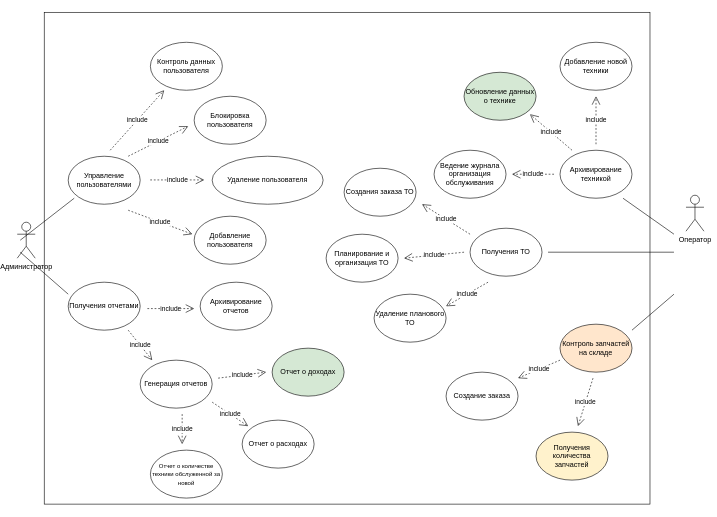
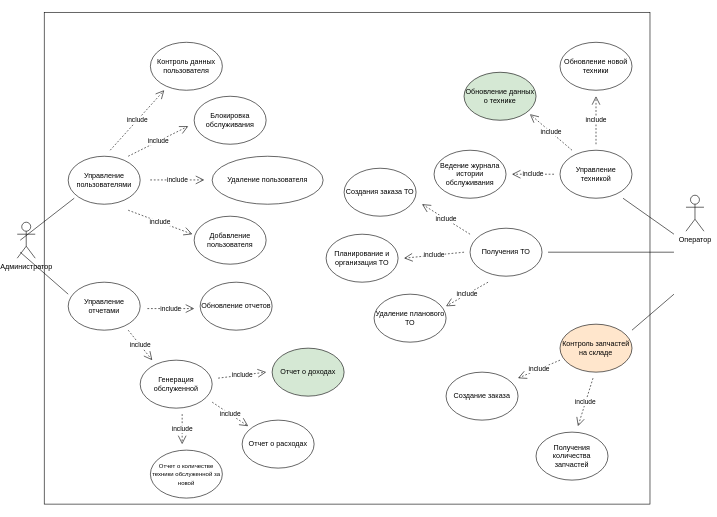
  <mxCell id="0" style=";html=1;" />
  <mxCell id="1" style=";html=1;" parent="0" />
  <mxCell id="2" value="" style="rounded=0;whiteSpace=wrap;html=1;movable=0;resizable=0;rotatable=0;deletable=0;editable=0;locked=1;connectable=0;" vertex="1" parent="1"><mxGeometry x="65" y="20" width="1010" height="820" as="geometry" /></mxCell>
  <mxCell id="3" value="Управление пользователями" style="ellipse;whiteSpace=wrap;html=1;" vertex="1" parent="1"><mxGeometry x="105" y="260" width="120" height="80" as="geometry" /></mxCell>
  <mxCell id="4" value="Администратор" style="shape=umlActor;verticalLabelPosition=bottom;verticalAlign=top;html=1;outlineConnect=0;" vertex="1" parent="1"><mxGeometry x="20" y="370" width="30" height="60" as="geometry" /></mxCell>
- <mxCell id="5" value="Получения отчетами" style="ellipse;whiteSpace=wrap;html=1;" vertex="1" parent="1"><mxGeometry x="105" y="470" width="120" height="80" as="geometry" /></mxCell>
- <mxCell id="6" value="Блокировка пользователя" style="ellipse;whiteSpace=wrap;html=1;" vertex="1" parent="1"><mxGeometry x="315" y="160" width="120" height="80" as="geometry" /></mxCell>
+ <mxCell id="5" value="Управление отчетами" style="ellipse;whiteSpace=wrap;html=1;" vertex="1" parent="1"><mxGeometry x="105" y="470" width="120" height="80" as="geometry" /></mxCell>
+ <mxCell id="6" value="Блокировка обслуживания" style="ellipse;whiteSpace=wrap;html=1;" vertex="1" parent="1"><mxGeometry x="315" y="160" width="120" height="80" as="geometry" /></mxCell>
  <mxCell id="7" value="Удаление пользователя" style="ellipse;whiteSpace=wrap;html=1;" vertex="1" parent="1"><mxGeometry x="345" y="260" width="185" height="80" as="geometry" /></mxCell>
  <mxCell id="8" value="Добавление пользователя" style="ellipse;whiteSpace=wrap;html=1;" vertex="1" parent="1"><mxGeometry x="315" y="360" width="120" height="80" as="geometry" /></mxCell>
  <mxCell id="9" value="include" style="endArrow=open;endSize=12;dashed=1;html=1;rounded=0;" edge="1" parent="1"><mxGeometry width="160" relative="1" as="geometry"><mxPoint x="205" y="260" as="sourcePoint" /><mxPoint x="305" y="210" as="targetPoint" /></mxGeometry></mxCell>
  <mxCell id="10" value="include" style="endArrow=open;endSize=12;dashed=1;html=1;rounded=0;exitX=0.5;exitY=0;exitDx=0;exitDy=0;" edge="1" parent="1"><mxGeometry width="160" relative="1" as="geometry"><mxPoint x="241.75" y="299.5" as="sourcePoint" /><mxPoint x="331.75" y="299.5" as="targetPoint" /></mxGeometry></mxCell>
  <mxCell id="11" value="include" style="endArrow=open;endSize=12;dashed=1;html=1;rounded=0;" edge="1" parent="1"><mxGeometry width="160" relative="1" as="geometry"><mxPoint x="205" y="350" as="sourcePoint" /><mxPoint x="312" y="390" as="targetPoint" /></mxGeometry></mxCell>
  <mxCell id="12" value="Контроль данных пользователя" style="ellipse;whiteSpace=wrap;html=1;" vertex="1" parent="1"><mxGeometry x="242" y="70" width="120" height="80" as="geometry" /></mxCell>
  <mxCell id="13" value="include" style="endArrow=open;endSize=12;dashed=1;html=1;rounded=0;" edge="1" parent="1"><mxGeometry width="160" relative="1" as="geometry"><mxPoint x="175" y="250" as="sourcePoint" /><mxPoint x="265" y="150" as="targetPoint" /></mxGeometry></mxCell>
  <mxCell id="14" value="" style="endArrow=none;html=1;rounded=0;" edge="1" parent="1"><mxGeometry width="50" height="50" relative="1" as="geometry"><mxPoint x="25" y="400" as="sourcePoint" /><mxPoint x="115" y="330" as="targetPoint" /></mxGeometry></mxCell>
  <mxCell id="15" value="" style="endArrow=none;html=1;rounded=0;" edge="1" parent="1"><mxGeometry width="50" height="50" relative="1" as="geometry"><mxPoint x="25" y="420" as="sourcePoint" /><mxPoint x="105" y="490" as="targetPoint" /></mxGeometry></mxCell>
- <mxCell id="16" value="Архивирование отчетов" style="ellipse;whiteSpace=wrap;html=1;" vertex="1" parent="1"><mxGeometry x="325" y="470" width="120" height="80" as="geometry" /></mxCell>
- <mxCell id="17" value="Генерация отчетов" style="ellipse;whiteSpace=wrap;html=1;" vertex="1" parent="1"><mxGeometry x="225" y="600" width="120" height="80" as="geometry" /></mxCell>
+ <mxCell id="16" value="Обновление отчетов" style="ellipse;whiteSpace=wrap;html=1;" vertex="1" parent="1"><mxGeometry x="325" y="470" width="120" height="80" as="geometry" /></mxCell>
+ <mxCell id="17" value="Генерация обслуженной" style="ellipse;whiteSpace=wrap;html=1;" vertex="1" parent="1"><mxGeometry x="225" y="600" width="120" height="80" as="geometry" /></mxCell>
  <mxCell id="18" value="Отчет о доходах" style="ellipse;whiteSpace=wrap;html=1;fillColor=#d5e8d4;" vertex="1" parent="1"><mxGeometry x="445" y="580" width="120" height="80" as="geometry" /></mxCell>
  <mxCell id="19" value="Отчет о расходах" style="ellipse;whiteSpace=wrap;html=1;" vertex="1" parent="1"><mxGeometry x="395" y="700" width="120" height="80" as="geometry" /></mxCell>
  <mxCell id="20" value="&lt;font style=&quot;font-size: 10px;&quot;&gt;Отчет о количестве техники обслуженной за новой&lt;/font&gt;" style="ellipse;whiteSpace=wrap;html=1;" vertex="1" parent="1"><mxGeometry x="242" y="750" width="120" height="80" as="geometry" /></mxCell>
  <mxCell id="21" value="include" style="endArrow=open;endSize=12;dashed=1;html=1;rounded=0;" edge="1" parent="1"><mxGeometry width="160" relative="1" as="geometry"><mxPoint x="205" y="550" as="sourcePoint" /><mxPoint x="245" y="600" as="targetPoint" /></mxGeometry></mxCell>
  <mxCell id="22" value="include" style="endArrow=open;endSize=12;dashed=1;html=1;rounded=0;" edge="1" parent="1"><mxGeometry width="160" relative="1" as="geometry"><mxPoint x="237" y="514" as="sourcePoint" /><mxPoint x="315" y="514" as="targetPoint" /></mxGeometry></mxCell>
  <mxCell id="23" value="include" style="endArrow=open;endSize=12;dashed=1;html=1;rounded=0;" edge="1" parent="1"><mxGeometry width="160" relative="1" as="geometry"><mxPoint x="295" y="690" as="sourcePoint" /><mxPoint x="295" y="740" as="targetPoint" /></mxGeometry></mxCell>
  <mxCell id="24" value="include" style="endArrow=open;endSize=12;dashed=1;html=1;rounded=0;" edge="1" parent="1"><mxGeometry width="160" relative="1" as="geometry"><mxPoint x="345" y="670" as="sourcePoint" /><mxPoint x="405" y="710" as="targetPoint" /></mxGeometry></mxCell>
  <mxCell id="25" value="include" style="endArrow=open;endSize=12;dashed=1;html=1;rounded=0;" edge="1" parent="1"><mxGeometry width="160" relative="1" as="geometry"><mxPoint x="355" y="630" as="sourcePoint" /><mxPoint x="435" y="620" as="targetPoint" /></mxGeometry></mxCell>
  <mxCell id="26" value="Оператор" style="shape=umlActor;verticalLabelPosition=bottom;verticalAlign=top;html=1;outlineConnect=0;" vertex="1" parent="1"><mxGeometry x="1135" y="325" width="30" height="60" as="geometry" /></mxCell>
- <mxCell id="27" value="Добавление новой техники" style="ellipse;whiteSpace=wrap;html=1;" vertex="1" parent="1"><mxGeometry x="925" y="70" width="120" height="80" as="geometry" /></mxCell>
+ <mxCell id="27" value="Обновление новой техники" style="ellipse;whiteSpace=wrap;html=1;" vertex="1" parent="1"><mxGeometry x="925" y="70" width="120" height="80" as="geometry" /></mxCell>
  <mxCell id="28" value="Обновление данных о технике" style="ellipse;whiteSpace=wrap;html=1;fillColor=#d5e8d4;" vertex="1" parent="1"><mxGeometry x="765" y="120" width="120" height="80" as="geometry" /></mxCell>
- <mxCell id="29" value="Архивирование техникой" style="ellipse;whiteSpace=wrap;html=1;" vertex="1" parent="1"><mxGeometry x="925" y="250" width="120" height="80" as="geometry" /></mxCell>
- <mxCell id="30" value="Ведение журнала организация обслуживания" style="ellipse;whiteSpace=wrap;html=1;" vertex="1" parent="1"><mxGeometry x="715" y="250" width="120" height="80" as="geometry" /></mxCell>
+ <mxCell id="29" value="Управление техникой" style="ellipse;whiteSpace=wrap;html=1;" vertex="1" parent="1"><mxGeometry x="925" y="250" width="120" height="80" as="geometry" /></mxCell>
+ <mxCell id="30" value="Ведение журнала истории обслуживания" style="ellipse;whiteSpace=wrap;html=1;" vertex="1" parent="1"><mxGeometry x="715" y="250" width="120" height="80" as="geometry" /></mxCell>
  <mxCell id="31" value="Получения ТО" style="ellipse;whiteSpace=wrap;html=1;" vertex="1" parent="1"><mxGeometry x="775" y="380" width="120" height="80" as="geometry" /></mxCell>
  <mxCell id="32" value="Создания заказа ТО" style="ellipse;whiteSpace=wrap;html=1;" vertex="1" parent="1"><mxGeometry x="565" y="280" width="120" height="80" as="geometry" /></mxCell>
  <mxCell id="33" value="Планирование и организация ТО" style="ellipse;whiteSpace=wrap;html=1;" vertex="1" parent="1"><mxGeometry x="535" y="390" width="120" height="80" as="geometry" /></mxCell>
  <mxCell id="34" value="Удаление планового ТО" style="ellipse;whiteSpace=wrap;html=1;" vertex="1" parent="1"><mxGeometry x="615" y="490" width="120" height="80" as="geometry" /></mxCell>
  <mxCell id="35" value="include" style="endArrow=open;endSize=12;dashed=1;html=1;rounded=0;" edge="1" parent="1"><mxGeometry width="160" relative="1" as="geometry"><mxPoint x="915" y="290" as="sourcePoint" /><mxPoint x="845" y="290" as="targetPoint" /></mxGeometry></mxCell>
  <mxCell id="36" value="include" style="endArrow=open;endSize=12;dashed=1;html=1;rounded=0;" edge="1" parent="1"><mxGeometry width="160" relative="1" as="geometry"><mxPoint x="945" y="250" as="sourcePoint" /><mxPoint x="875" y="190" as="targetPoint" /></mxGeometry></mxCell>
  <mxCell id="37" value="include" style="endArrow=open;endSize=12;dashed=1;html=1;rounded=0;" edge="1" parent="1"><mxGeometry width="160" relative="1" as="geometry"><mxPoint x="985" y="240" as="sourcePoint" /><mxPoint x="985" y="160" as="targetPoint" /></mxGeometry></mxCell>
  <mxCell id="38" value="include" style="endArrow=open;endSize=12;dashed=1;html=1;rounded=0;" edge="1" parent="1"><mxGeometry width="160" relative="1" as="geometry"><mxPoint x="775" y="390" as="sourcePoint" /><mxPoint x="695" y="340" as="targetPoint" /></mxGeometry></mxCell>
  <mxCell id="39" value="include" style="endArrow=open;endSize=12;dashed=1;html=1;rounded=0;" edge="1" parent="1"><mxGeometry width="160" relative="1" as="geometry"><mxPoint x="765" y="420" as="sourcePoint" /><mxPoint x="665" y="430" as="targetPoint" /></mxGeometry></mxCell>
  <mxCell id="40" value="include" style="endArrow=open;endSize=12;dashed=1;html=1;rounded=0;" edge="1" parent="1"><mxGeometry width="160" relative="1" as="geometry"><mxPoint x="805" y="470" as="sourcePoint" /><mxPoint x="735" y="510" as="targetPoint" /></mxGeometry></mxCell>
  <mxCell id="41" value="" style="endArrow=none;html=1;rounded=0;" edge="1" parent="1"><mxGeometry width="50" height="50" relative="1" as="geometry"><mxPoint x="1115" y="390" as="sourcePoint" /><mxPoint x="1030" y="330" as="targetPoint" /></mxGeometry></mxCell>
  <mxCell id="42" value="" style="endArrow=none;html=1;rounded=0;" edge="1" parent="1"><mxGeometry width="50" height="50" relative="1" as="geometry"><mxPoint x="905" y="420" as="sourcePoint" /><mxPoint x="1115" y="420" as="targetPoint" /></mxGeometry></mxCell>
  <mxCell id="43" value="Контроль запчастей на складе" style="ellipse;whiteSpace=wrap;html=1;fillColor=#ffe6cc;" vertex="1" parent="1"><mxGeometry x="925" y="540" width="120" height="80" as="geometry" /></mxCell>
  <mxCell id="44" value="Создание заказа" style="ellipse;whiteSpace=wrap;html=1;" vertex="1" parent="1"><mxGeometry x="735" y="620" width="120" height="80" as="geometry" /></mxCell>
- <mxCell id="45" value="Получения количества запчастей" style="ellipse;whiteSpace=wrap;html=1;fillColor=#fff2cc;" vertex="1" parent="1"><mxGeometry x="885" y="720" width="120" height="80" as="geometry" /></mxCell>
+ <mxCell id="45" value="Получения количества запчастей" style="ellipse;whiteSpace=wrap;html=1;" vertex="1" parent="1"><mxGeometry x="885" y="720" width="120" height="80" as="geometry" /></mxCell>
  <mxCell id="46" value="include" style="endArrow=open;endSize=12;dashed=1;html=1;rounded=0;" edge="1" parent="1"><mxGeometry width="160" relative="1" as="geometry"><mxPoint x="925" y="600" as="sourcePoint" /><mxPoint x="855" y="630" as="targetPoint" /></mxGeometry></mxCell>
  <mxCell id="47" value="include" style="endArrow=open;endSize=12;dashed=1;html=1;rounded=0;" edge="1" parent="1"><mxGeometry width="160" relative="1" as="geometry"><mxPoint x="980" y="630" as="sourcePoint" /><mxPoint x="955" y="710" as="targetPoint" /></mxGeometry></mxCell>
  <mxCell id="48" value="" style="endArrow=none;html=1;rounded=0;" edge="1" parent="1"><mxGeometry width="50" height="50" relative="1" as="geometry"><mxPoint x="1115" y="490" as="sourcePoint" /><mxPoint x="1045" y="550" as="targetPoint" /></mxGeometry></mxCell>
